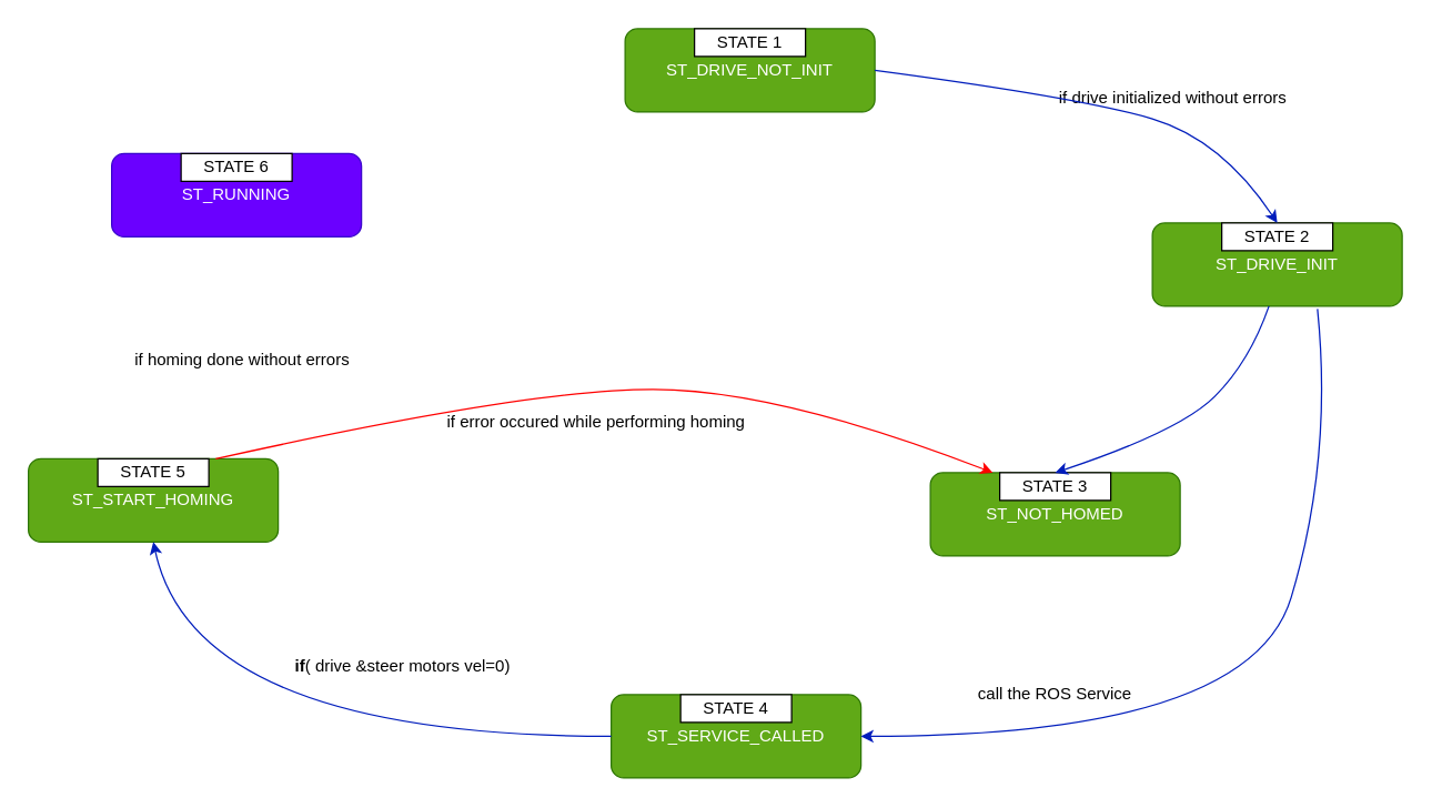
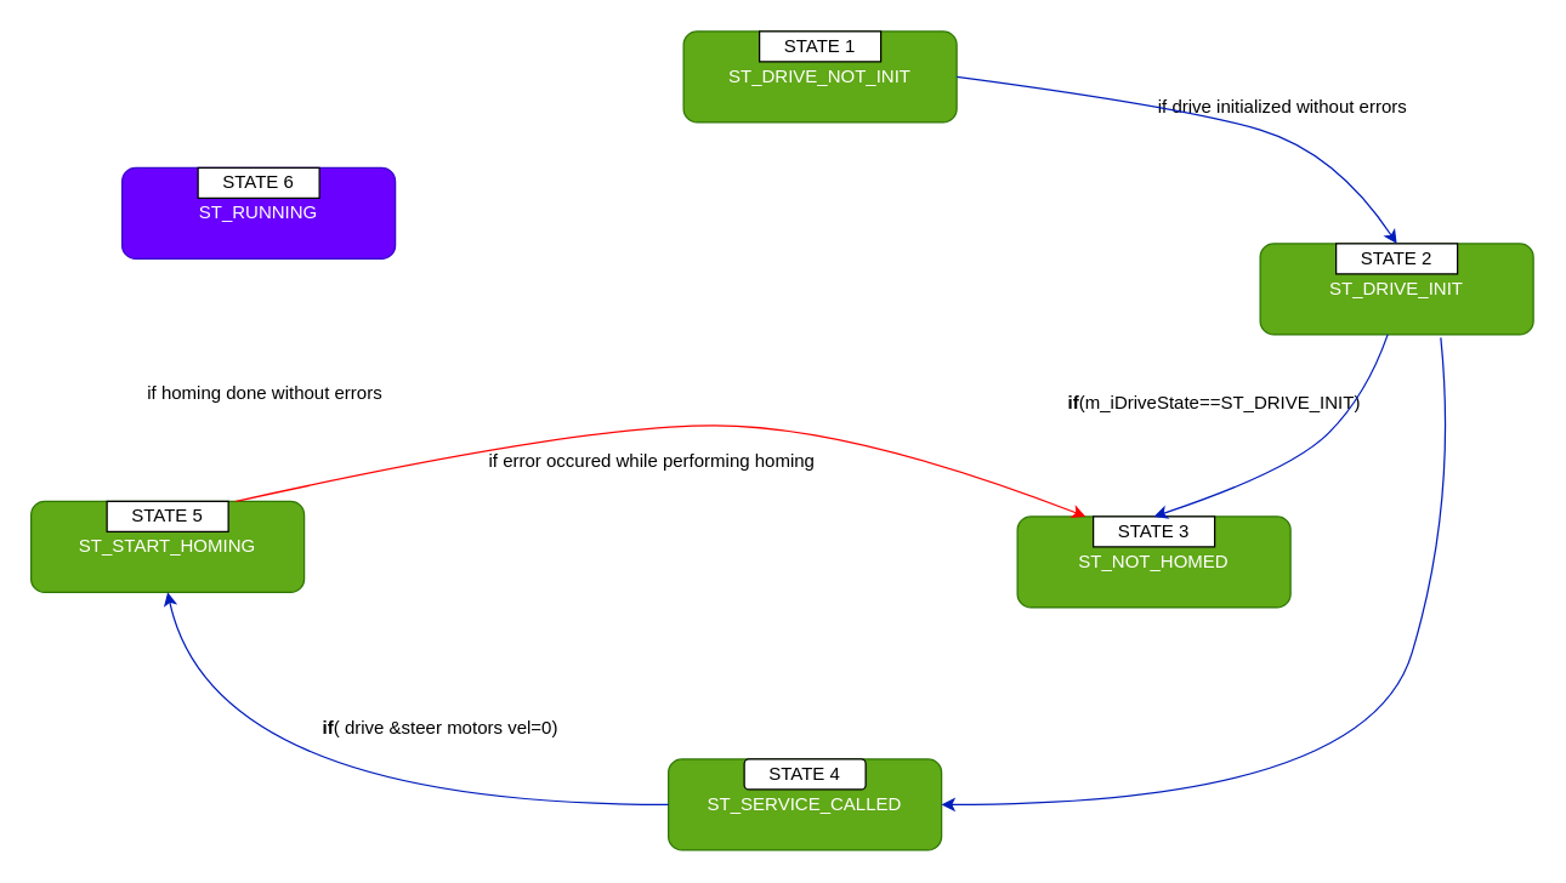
  <mxCell id="0" />
  <mxCell id="1" parent="0" />
  <mxCell id="2" value="ST_RUNNING" style="rounded=1;whiteSpace=wrap;html=1;fillColor=#6a00ff;strokeColor=#3700CC;fontColor=#ffffff;" vertex="1" parent="1"><mxGeometry x="80" y="110" width="180" height="60" as="geometry" /></mxCell>
  <mxCell id="3" value="STATE 6" style="rounded=0;whiteSpace=wrap;html=1;" vertex="1" parent="1"><mxGeometry x="130" y="110" width="80" height="20" as="geometry" /></mxCell>
  <mxCell id="4" value="ST_START_HOMING" style="rounded=1;whiteSpace=wrap;html=1;fillColor=#60a917;strokeColor=#2D7600;fontColor=#ffffff;" vertex="1" parent="1"><mxGeometry x="20" y="330" width="180" height="60" as="geometry" /></mxCell>
  <mxCell id="5" value="STATE 5" style="rounded=0;whiteSpace=wrap;html=1;" vertex="1" parent="1"><mxGeometry x="70" y="330" width="80" height="20" as="geometry" /></mxCell>
  <mxCell id="6" value="ST_SERVICE_CALLED" style="rounded=1;whiteSpace=wrap;html=1;fillColor=#60a917;strokeColor=#2D7600;fontColor=#ffffff;" vertex="1" parent="1"><mxGeometry x="440" y="500" width="180" height="60" as="geometry" /></mxCell>
- <mxCell id="7" value="STATE 4" style="rounded=0;whiteSpace=wrap;html=1;" vertex="1" parent="1"><mxGeometry x="490" y="500" width="80" height="20" as="geometry" /></mxCell>
+ <mxCell id="7" value="STATE 4" style="whiteSpace=wrap;html=1;rounded=1;" vertex="1" parent="1"><mxGeometry x="490" y="500" width="80" height="20" as="geometry" /></mxCell>
  <mxCell id="8" value="ST_NOT_HOMED" style="rounded=1;whiteSpace=wrap;html=1;fillColor=#60a917;strokeColor=#2D7600;fontColor=#ffffff;" vertex="1" parent="1"><mxGeometry x="670" y="340" width="180" height="60" as="geometry" /></mxCell>
  <mxCell id="9" value="STATE 3" style="rounded=0;whiteSpace=wrap;html=1;" vertex="1" parent="1"><mxGeometry x="720" y="340" width="80" height="20" as="geometry" /></mxCell>
  <mxCell id="10" value="ST_DRIVE_NOT_INIT" style="rounded=1;whiteSpace=wrap;html=1;fillColor=#60a917;strokeColor=#2D7600;fontColor=#ffffff;" vertex="1" parent="1"><mxGeometry x="450" y="20" width="180" height="60" as="geometry" /></mxCell>
  <mxCell id="11" value="STATE 1" style="rounded=0;whiteSpace=wrap;html=1;" vertex="1" parent="1"><mxGeometry x="500" y="20" width="80" height="20" as="geometry" /></mxCell>
  <mxCell id="12" value="ST_DRIVE_INIT" style="rounded=1;whiteSpace=wrap;html=1;fillColor=#60a917;strokeColor=#2D7600;fontColor=#ffffff;" vertex="1" parent="1"><mxGeometry x="830" y="160" width="180" height="60" as="geometry" /></mxCell>
  <mxCell id="13" value="STATE 2" style="rounded=0;whiteSpace=wrap;html=1;" vertex="1" parent="1"><mxGeometry x="880" y="160" width="80" height="20" as="geometry" /></mxCell>
  <mxCell id="14" value="if drive initialized without errors" style="text;html=1;strokeColor=none;fillColor=none;align=center;verticalAlign=middle;whiteSpace=wrap;rounded=0;" vertex="1" parent="1"><mxGeometry x="760" y="60" width="170" height="20" as="geometry" /></mxCell>
- <mxCell id="16" value="call the ROS Service " style="text;html=1;strokeColor=none;fillColor=none;align=center;verticalAlign=middle;whiteSpace=wrap;rounded=0;" vertex="1" parent="1"><mxGeometry x="660" y="490" width="200" height="20" as="geometry" /></mxCell>
+ <mxCell id="15" value="&lt;b&gt;if&lt;/b&gt;(m_iDriveState==ST_DRIVE_INIT)" style="text;html=1;strokeColor=none;fillColor=none;align=center;verticalAlign=middle;whiteSpace=wrap;rounded=0;" vertex="1" parent="1"><mxGeometry x="700" y="255" width="200" height="20" as="geometry" /></mxCell>
  <mxCell id="17" value="&lt;b&gt;if&lt;/b&gt;( drive &amp;amp;steer motors vel=0)" style="text;html=1;strokeColor=none;fillColor=none;align=center;verticalAlign=middle;whiteSpace=wrap;rounded=0;" vertex="1" parent="1"><mxGeometry x="190" y="470" width="200" height="20" as="geometry" /></mxCell>
  <mxCell id="18" value="" style="curved=1;endArrow=classic;html=1;entryX=0.5;entryY=0;entryDx=0;entryDy=0;exitX=1;exitY=0.5;exitDx=0;exitDy=0;fillColor=#0050ef;strokeColor=#001DBC;" edge="1" parent="1" source="10" target="13"><mxGeometry width="50" height="50" relative="1" as="geometry"><mxPoint x="710" y="160" as="sourcePoint" /><mxPoint x="760" y="110" as="targetPoint" /><Array as="points"><mxPoint x="780" y="70" /><mxPoint x="880" y="100" /></Array></mxGeometry></mxCell>
  <mxCell id="19" value="" style="curved=1;endArrow=classic;html=1;exitX=0.661;exitY=1.033;exitDx=0;exitDy=0;entryX=1;entryY=0.5;entryDx=0;entryDy=0;exitPerimeter=0;fillColor=#0050ef;strokeColor=#001DBC;" edge="1" parent="1" source="12" target="6"><mxGeometry width="50" height="50" relative="1" as="geometry"><mxPoint x="990" y="360" as="sourcePoint" /><mxPoint x="1040" y="310" as="targetPoint" /><Array as="points"><mxPoint x="960" y="330" /><mxPoint x="900" y="530" /></Array></mxGeometry></mxCell>
  <mxCell id="20" value="" style="curved=1;endArrow=classic;html=1;entryX=0.5;entryY=0;entryDx=0;entryDy=0;fillColor=#0050ef;strokeColor=#001DBC;" edge="1" parent="1" target="9"><mxGeometry width="50" height="50" relative="1" as="geometry"><mxPoint x="914" y="220" as="sourcePoint" /><mxPoint x="1020" y="380" as="targetPoint" /><Array as="points"><mxPoint x="900" y="260" /><mxPoint x="850" y="310" /></Array></mxGeometry></mxCell>
  <mxCell id="21" value="" style="curved=1;endArrow=classic;html=1;exitX=0;exitY=0.5;exitDx=0;exitDy=0;entryX=0.5;entryY=1;entryDx=0;entryDy=0;fillColor=#0050ef;strokeColor=#001DBC;" edge="1" parent="1" source="6" target="4"><mxGeometry width="50" height="50" relative="1" as="geometry"><mxPoint x="100" y="550" as="sourcePoint" /><mxPoint x="150" y="500" as="targetPoint" /><Array as="points"><mxPoint x="140" y="530" /></Array></mxGeometry></mxCell>
  <mxCell id="22" value="if homing done without errors" style="text;html=1;" vertex="1" parent="1"><mxGeometry x="95" y="245" width="210" height="30" as="geometry" /></mxCell>
  <mxCell id="23" value="" style="curved=1;endArrow=classic;html=1;exitX=0.75;exitY=0;exitDx=0;exitDy=0;strokeColor=#FF0000;" edge="1" parent="1" source="4"><mxGeometry width="50" height="50" relative="1" as="geometry"><mxPoint x="350" y="320" as="sourcePoint" /><mxPoint x="715" y="340" as="targetPoint" /><Array as="points"><mxPoint x="380" y="280" /><mxPoint x="560" y="280" /></Array></mxGeometry></mxCell>
  <mxCell id="24" value="&lt;div&gt;if error occured while performing homing&lt;/div&gt;&lt;div&gt;&lt;br&gt;&lt;/div&gt;" style="text;html=1;" vertex="1" parent="1"><mxGeometry x="320" y="290" width="210" height="30" as="geometry" /></mxCell>
